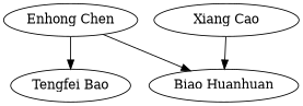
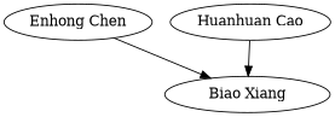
  strict digraph {
    "Enhong Chen"
-   "Tengfei Bao"
-   "Biao Xiang" [label="Biao Huanhuan"]
-   "Huanhuan Cao" [label="Xiang Cao"]
-   "Enhong Chen" -> "Tengfei Bao"
+   "Biao Xiang"
+   "Huanhuan Cao"
    "Enhong Chen" -> "Biao Xiang"
    "Huanhuan Cao" -> "Biao Xiang"
  }
